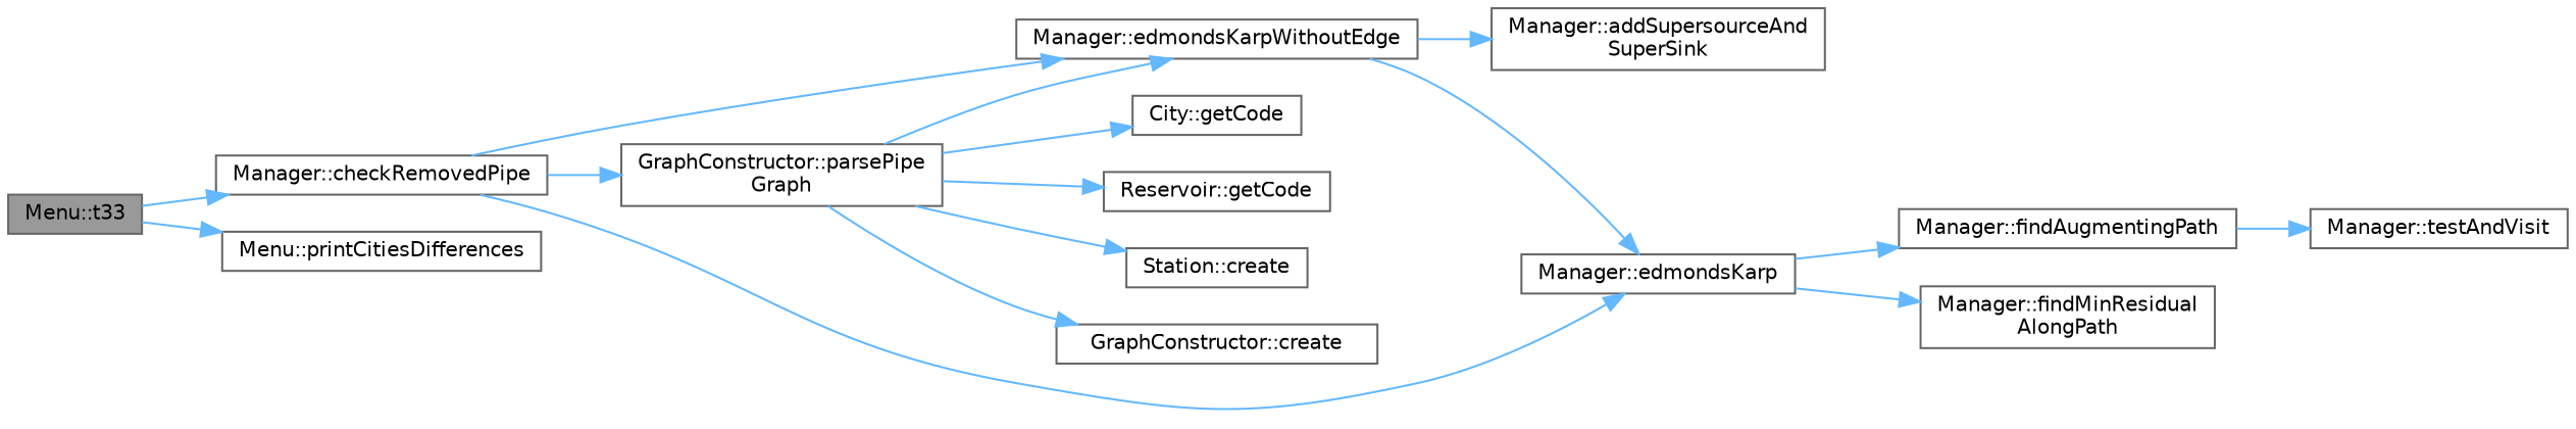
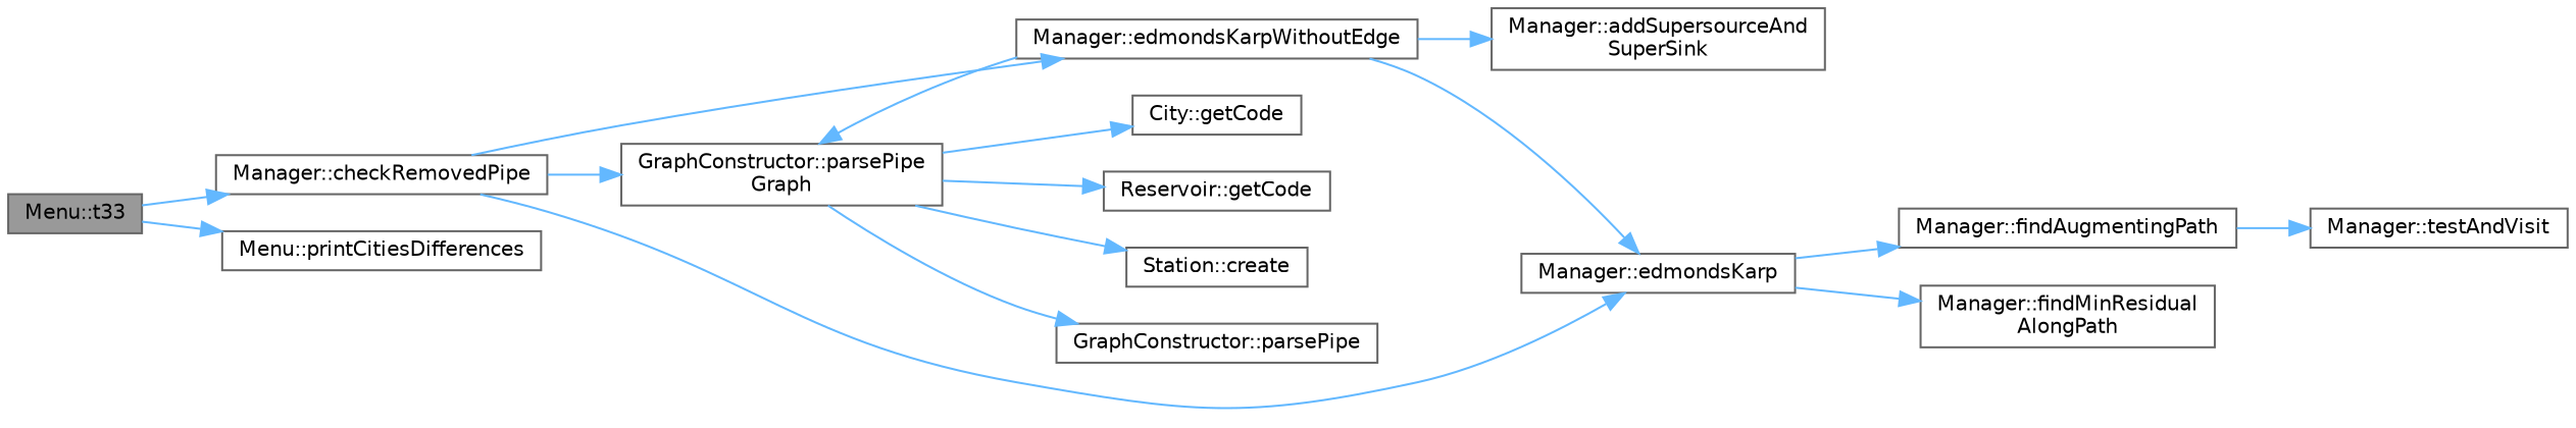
  digraph {
    fontname="DejaVu Sans"
    rankdir=LR
    node [color=grey40 fillcolor=white fontname="DejaVu Sans" fontsize=10 shape=box style=filled]
    edge [color=steelblue1 fontname="DejaVu Sans" fontsize=10 labelfontname=Helvetica labelfontsize=10 style=solid]
    n1 [color=gray40 fillcolor=grey60 fontcolor=black height=0.2 label="Menu::t33" width=0.4]
    n2 [height=0.2 label="Manager::checkRemovedPipe" width=0.4]
    n3 [height=0.2 label="Menu::printCitiesDifferences" width=0.4]
    n4 [height=0.2 label="GraphConstructor::parsePipe\lGraph" width=0.4]
    n5 [height=0.2 label="Manager::edmondsKarp" width=0.4]
    n6 [height=0.2 label="Manager::edmondsKarpWithoutEdge" width=0.4]
    n7 [height=0.2 label="Manager::addSupersourceAnd\lSuperSink" width=0.4]
    n8 [height=0.2 label="City::getCode" width=0.4]
    n9 [height=0.2 label="Reservoir::getCode" width=0.4]
    n10 [height=0.2 label="Station::create" width=0.4]
-   n11 [height=0.2 label="GraphConstructor::create" width=0.4]
+   n11 [height=0.2 label="GraphConstructor::parsePipe" width=0.4]
    n12 [height=0.2 label="Manager::findAugmentingPath" width=0.4]
    n13 [height=0.2 label="Manager::findMinResidual\lAlongPath" width=0.4]
    n14 [height=0.2 label="Manager::testAndVisit" width=0.4]
    n1 -> n2
    n1 -> n3
    n2 -> n4
    n2 -> n5
    n2 -> n6
    n4 -> n8
    n4 -> n9
    n4 -> n10
    n4 -> n11
    n5 -> n12
    n5 -> n13
-   n4 -> n6
+   n6 -> n4
    n6 -> n5
    n6 -> n7
    n12 -> n14
  }
